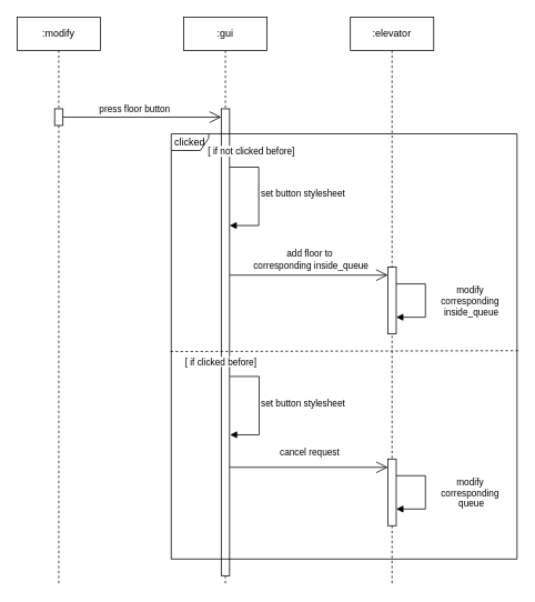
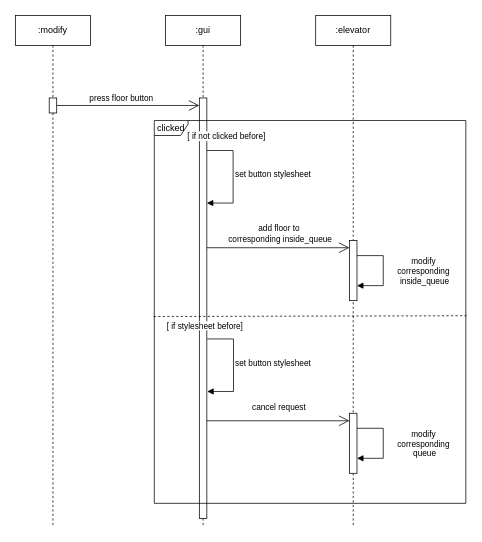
  <mxCell id="0" />
  <mxCell id="1" parent="0" />
  <mxCell id="2" value=":modify" style="shape=umlLifeline;perimeter=lifelinePerimeter;whiteSpace=wrap;html=1;container=0;dropTarget=0;collapsible=0;recursiveResize=0;outlineConnect=0;portConstraint=eastwest;newEdgeStyle={&quot;edgeStyle&quot;:&quot;elbowEdgeStyle&quot;,&quot;elbow&quot;:&quot;vertical&quot;,&quot;curved&quot;:0,&quot;rounded&quot;:0};" parent="1" vertex="1"><mxGeometry x="20" y="20" width="100" height="680" as="geometry" /></mxCell>
  <mxCell id="3" value="" style="html=1;points=[[0,0,0,0,5],[0,1,0,0,-5],[1,0,0,0,5],[1,1,0,0,-5]];perimeter=orthogonalPerimeter;outlineConnect=0;targetShapes=umlLifeline;portConstraint=eastwest;newEdgeStyle={&quot;curved&quot;:0,&quot;rounded&quot;:0};" parent="2" vertex="1"><mxGeometry x="45" y="110" width="10" height="20" as="geometry" /></mxCell>
  <mxCell id="4" value=":gui" style="shape=umlLifeline;perimeter=lifelinePerimeter;whiteSpace=wrap;html=1;container=0;dropTarget=0;collapsible=0;recursiveResize=0;outlineConnect=0;portConstraint=eastwest;newEdgeStyle={&quot;edgeStyle&quot;:&quot;elbowEdgeStyle&quot;,&quot;elbow&quot;:&quot;vertical&quot;,&quot;curved&quot;:0,&quot;rounded&quot;:0};" parent="1" vertex="1"><mxGeometry x="220" y="20" width="100" height="680" as="geometry" /></mxCell>
  <mxCell id="5" value="" style="html=1;points=[[0,0,0,0,5],[0,1,0,0,-5],[1,0,0,0,5],[1,1,0,0,-5]];perimeter=orthogonalPerimeter;outlineConnect=0;targetShapes=umlLifeline;portConstraint=eastwest;newEdgeStyle={&quot;curved&quot;:0,&quot;rounded&quot;:0};" parent="4" vertex="1"><mxGeometry x="45" y="110" width="10" height="560" as="geometry" /></mxCell>
  <mxCell id="6" value="" style="html=1;align=left;spacingLeft=2;endArrow=block;rounded=0;edgeStyle=orthogonalEdgeStyle;curved=0;rounded=0;" parent="4" edge="1"><mxGeometry relative="1" as="geometry"><mxPoint x="55.0" y="180" as="sourcePoint" /><Array as="points"><mxPoint x="90" y="180" /><mxPoint x="90" y="250" /><mxPoint x="55" y="250" /></Array><mxPoint x="55" y="250" as="targetPoint" /></mxGeometry></mxCell>
  <mxCell id="7" value="[ if not clicked before]" style="edgeLabel;html=1;align=center;verticalAlign=middle;resizable=0;points=[];" parent="6" vertex="1" connectable="0"><mxGeometry x="-0.131" y="-3" relative="1" as="geometry"><mxPoint x="-7" y="-46" as="offset" /></mxGeometry></mxCell>
  <mxCell id="8" value="set button stylesheet" style="edgeLabel;html=1;align=center;verticalAlign=middle;resizable=0;points=[];" parent="6" vertex="1" connectable="0"><mxGeometry x="-0.056" relative="1" as="geometry"><mxPoint x="52" as="offset" /></mxGeometry></mxCell>
  <mxCell id="9" value=":elevator" style="shape=umlLifeline;perimeter=lifelinePerimeter;whiteSpace=wrap;html=1;container=0;dropTarget=0;collapsible=0;recursiveResize=0;outlineConnect=0;portConstraint=eastwest;newEdgeStyle={&quot;edgeStyle&quot;:&quot;elbowEdgeStyle&quot;,&quot;elbow&quot;:&quot;vertical&quot;,&quot;curved&quot;:0,&quot;rounded&quot;:0};" parent="1" vertex="1"><mxGeometry x="420" y="20" width="100" height="680" as="geometry" /></mxCell>
  <mxCell id="10" value="" style="endArrow=open;endFill=1;endSize=12;html=1;rounded=0;" parent="1" source="3" target="5" edge="1"><mxGeometry width="160" relative="1" as="geometry"><mxPoint x="80" y="140" as="sourcePoint" /><mxPoint x="260" y="140" as="targetPoint" /></mxGeometry></mxCell>
  <mxCell id="11" value="press floor button" style="edgeLabel;html=1;align=center;verticalAlign=middle;resizable=0;points=[];" parent="10" vertex="1" connectable="0"><mxGeometry x="0.195" y="-3" relative="1" as="geometry"><mxPoint x="-29" y="-13" as="offset" /></mxGeometry></mxCell>
  <mxCell id="12" value="clicked" style="shape=umlFrame;whiteSpace=wrap;html=1;pointerEvents=0;width=45;height=20;" parent="1" vertex="1"><mxGeometry x="205" y="160" width="415" height="510" as="geometry" /></mxCell>
  <mxCell id="13" value="" style="html=1;points=[[0,0,0,0,5],[0,1,0,0,-5],[1,0,0,0,5],[1,1,0,0,-5]];perimeter=orthogonalPerimeter;outlineConnect=0;targetShapes=umlLifeline;portConstraint=eastwest;newEdgeStyle={&quot;curved&quot;:0,&quot;rounded&quot;:0};" parent="1" vertex="1"><mxGeometry x="465" y="320" width="10" height="80" as="geometry" /></mxCell>
  <mxCell id="14" value="" style="endArrow=open;endFill=1;endSize=12;html=1;rounded=0;" parent="1" edge="1"><mxGeometry width="160" relative="1" as="geometry"><mxPoint x="275" y="329.5" as="sourcePoint" /><mxPoint x="465" y="329.5" as="targetPoint" /></mxGeometry></mxCell>
  <mxCell id="15" value="add floor to&lt;div&gt;&amp;nbsp;corresponding inside_queue&lt;/div&gt;" style="edgeLabel;html=1;align=center;verticalAlign=middle;resizable=0;points=[];" parent="14" vertex="1" connectable="0"><mxGeometry x="-0.026" y="2" relative="1" as="geometry"><mxPoint x="2" y="-17" as="offset" /></mxGeometry></mxCell>
  <mxCell id="16" value="" style="html=1;align=left;spacingLeft=2;endArrow=block;rounded=0;edgeStyle=orthogonalEdgeStyle;curved=0;rounded=0;" parent="1" edge="1"><mxGeometry relative="1" as="geometry"><mxPoint x="475" y="340" as="sourcePoint" /><Array as="points"><mxPoint x="475" y="340" /><mxPoint x="510" y="340" /><mxPoint x="510" y="380" /><mxPoint x="475" y="380" /></Array><mxPoint x="475" y="380" as="targetPoint" /></mxGeometry></mxCell>
  <mxCell id="17" value="modify&amp;nbsp;&lt;div&gt;corresponding&amp;nbsp;&lt;/div&gt;&lt;div&gt;inside_queue&lt;br&gt;&lt;/div&gt;" style="edgeLabel;html=1;align=center;verticalAlign=middle;resizable=0;points=[];" parent="16" vertex="1" connectable="0"><mxGeometry x="-0.056" relative="1" as="geometry"><mxPoint x="54" y="3" as="offset" /></mxGeometry></mxCell>
  <mxCell id="18" value="" style="endArrow=none;dashed=1;html=1;rounded=0;entryX=1.004;entryY=0.51;entryDx=0;entryDy=0;entryPerimeter=0;exitX=-0.002;exitY=0.512;exitDx=0;exitDy=0;exitPerimeter=0;" edge="1" parent="1" source="12" target="12"><mxGeometry width="50" height="50" relative="1" as="geometry"><mxPoint x="380" y="340" as="sourcePoint" /><mxPoint x="430" y="290" as="targetPoint" /></mxGeometry></mxCell>
- <mxCell id="19" value="&lt;span style=&quot;color: rgb(0, 0, 0); font-family: Helvetica; font-size: 11px; font-style: normal; font-variant-ligatures: normal; font-variant-caps: normal; font-weight: 400; letter-spacing: normal; orphans: 2; text-align: center; text-indent: 0px; text-transform: none; widows: 2; word-spacing: 0px; -webkit-text-stroke-width: 0px; white-space: nowrap; background-color: rgb(255, 255, 255); text-decoration-thickness: initial; text-decoration-style: initial; text-decoration-color: initial; display: inline !important; float: none;&quot;&gt;[ if clicked before]&lt;/span&gt;" style="text;whiteSpace=wrap;html=1;" vertex="1" parent="1"><mxGeometry x="220" y="420" width="140" height="40" as="geometry" /></mxCell>
+ <mxCell id="19" value="&lt;span style=&quot;color: rgb(0, 0, 0); font-family: Helvetica; font-size: 11px; font-style: normal; font-variant-ligatures: normal; font-variant-caps: normal; font-weight: 400; letter-spacing: normal; orphans: 2; text-align: center; text-indent: 0px; text-transform: none; widows: 2; word-spacing: 0px; -webkit-text-stroke-width: 0px; white-space: nowrap; background-color: rgb(255, 255, 255); text-decoration-thickness: initial; text-decoration-style: initial; text-decoration-color: initial; display: inline !important; float: none;&quot;&gt;[ if stylesheet before]&lt;/span&gt;" style="text;whiteSpace=wrap;html=1;" vertex="1" parent="1"><mxGeometry x="220" y="420" width="140" height="40" as="geometry" /></mxCell>
  <mxCell id="20" value="" style="html=1;align=left;spacingLeft=2;endArrow=block;rounded=0;edgeStyle=orthogonalEdgeStyle;curved=0;rounded=0;" edge="1" parent="1"><mxGeometry relative="1" as="geometry"><mxPoint x="275.5" y="451" as="sourcePoint" /><Array as="points"><mxPoint x="310.5" y="451" /><mxPoint x="310.5" y="521" /><mxPoint x="275.5" y="521" /></Array><mxPoint x="275.5" y="521" as="targetPoint" /></mxGeometry></mxCell>
  <mxCell id="21" value="set button stylesheet" style="edgeLabel;html=1;align=center;verticalAlign=middle;resizable=0;points=[];" vertex="1" connectable="0" parent="20"><mxGeometry x="-0.056" relative="1" as="geometry"><mxPoint x="52" as="offset" /></mxGeometry></mxCell>
  <mxCell id="22" value="" style="html=1;points=[[0,0,0,0,5],[0,1,0,0,-5],[1,0,0,0,5],[1,1,0,0,-5]];perimeter=orthogonalPerimeter;outlineConnect=0;targetShapes=umlLifeline;portConstraint=eastwest;newEdgeStyle={&quot;curved&quot;:0,&quot;rounded&quot;:0};" vertex="1" parent="1"><mxGeometry x="465" y="550" width="10" height="80" as="geometry" /></mxCell>
  <mxCell id="23" value="" style="endArrow=open;endFill=1;endSize=12;html=1;rounded=0;" edge="1" parent="1"><mxGeometry width="160" relative="1" as="geometry"><mxPoint x="275" y="560" as="sourcePoint" /><mxPoint x="465" y="560" as="targetPoint" /></mxGeometry></mxCell>
  <mxCell id="24" value="cancel request" style="edgeLabel;html=1;align=center;verticalAlign=middle;resizable=0;points=[];" vertex="1" connectable="0" parent="23"><mxGeometry x="-0.026" y="2" relative="1" as="geometry"><mxPoint x="2" y="-17" as="offset" /></mxGeometry></mxCell>
  <mxCell id="25" value="" style="html=1;align=left;spacingLeft=2;endArrow=block;rounded=0;edgeStyle=orthogonalEdgeStyle;curved=0;rounded=0;" edge="1" parent="1"><mxGeometry relative="1" as="geometry"><mxPoint x="475.03" y="570.02" as="sourcePoint" /><Array as="points"><mxPoint x="475.03" y="570.02" /><mxPoint x="510.03" y="570.02" /><mxPoint x="510.03" y="610.02" /><mxPoint x="475.03" y="610.02" /></Array><mxPoint x="475.03" y="610.02" as="targetPoint" /></mxGeometry></mxCell>
  <mxCell id="26" value="modify&amp;nbsp;&lt;div&gt;corresponding&amp;nbsp;&lt;/div&gt;&lt;div&gt;queue&lt;/div&gt;" style="edgeLabel;html=1;align=center;verticalAlign=middle;resizable=0;points=[];" vertex="1" connectable="0" parent="25"><mxGeometry x="-0.056" relative="1" as="geometry"><mxPoint x="54" y="3" as="offset" /></mxGeometry></mxCell>
